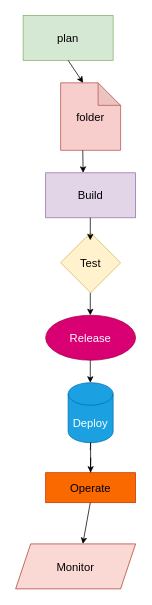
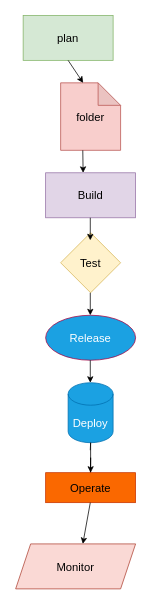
  <mxCell id="0" />
  <mxCell id="1" parent="0" />
  <mxCell id="2" value="&lt;font style=&quot;font-size: 15px;&quot;&gt;plan&lt;/font&gt;" style="rounded=0;whiteSpace=wrap;html=1;fillColor=#d5e8d4;strokeColor=#82b366;" vertex="1" parent="1"><mxGeometry x="30" y="20" width="120" height="60" as="geometry" /></mxCell>
  <mxCell id="3" value="&lt;font style=&quot;font-size: 15px;&quot;&gt;folder&lt;/font&gt;" style="shape=note;whiteSpace=wrap;html=1;backgroundOutline=1;darkOpacity=0.05;fillColor=#f8cecc;strokeColor=#b85450;" vertex="1" parent="1"><mxGeometry x="80" y="110" width="80" height="90" as="geometry" /></mxCell>
  <mxCell id="4" value="&lt;font style=&quot;font-size: 15px;&quot;&gt;Build&lt;/font&gt;" style="rounded=0;whiteSpace=wrap;html=1;fillColor=#e1d5e7;strokeColor=#9673a6;" vertex="1" parent="1"><mxGeometry x="60" y="230" width="120" height="60" as="geometry" /></mxCell>
  <mxCell id="5" value="&lt;font style=&quot;font-size: 15px;&quot;&gt;Test&lt;/font&gt;" style="rhombus;whiteSpace=wrap;html=1;fillColor=#fff2cc;strokeColor=#d6b656;" vertex="1" parent="1"><mxGeometry x="80" y="310" width="80" height="80" as="geometry" /></mxCell>
- <mxCell id="6" value="&lt;font style=&quot;font-size: 15px;&quot;&gt;Release&lt;/font&gt;" style="ellipse;whiteSpace=wrap;html=1;fillColor=#d80073;fontColor=#ffffff;strokeColor=#A50040;" vertex="1" parent="1"><mxGeometry x="60" y="420" width="120" height="60" as="geometry" /></mxCell>
+ <mxCell id="6" value="&lt;font style=&quot;font-size: 15px;&quot;&gt;Release&lt;/font&gt;" style="ellipse;whiteSpace=wrap;html=1;fillColor=#1ba1e2;fontColor=#ffffff;strokeColor=#A50040;" vertex="1" parent="1"><mxGeometry x="60" y="420" width="120" height="60" as="geometry" /></mxCell>
  <mxCell id="7" value="&lt;span style=&quot;font-size: 15px;&quot;&gt;Deploy&lt;/span&gt;" style="shape=cylinder3;whiteSpace=wrap;html=1;boundedLbl=1;backgroundOutline=1;size=15;fillColor=#1ba1e2;fontColor=#ffffff;strokeColor=#006EAF;" vertex="1" parent="1"><mxGeometry x="90" y="510" width="60" height="80" as="geometry" /></mxCell>
  <mxCell id="8" value="&lt;font style=&quot;font-size: 15px;&quot;&gt;Monitor&lt;/font&gt;" style="shape=parallelogram;perimeter=parallelogramPerimeter;whiteSpace=wrap;html=1;fixedSize=1;fillColor=#fad9d5;strokeColor=#ae4132;" vertex="1" parent="1"><mxGeometry x="20" y="725" width="160" height="60" as="geometry" /></mxCell>
  <mxCell id="9" value="" style="endArrow=classic;html=1;rounded=0;exitX=0.5;exitY=1;exitDx=0;exitDy=0;" edge="1" parent="1" source="2"><mxGeometry width="50" height="50" relative="1" as="geometry"><mxPoint x="109.55" y="70" as="sourcePoint" /><mxPoint x="110" y="110" as="targetPoint" /></mxGeometry></mxCell>
  <mxCell id="10" value="" style="endArrow=classic;html=1;rounded=0;" edge="1" parent="1"><mxGeometry width="50" height="50" relative="1" as="geometry"><mxPoint x="109.55" y="200" as="sourcePoint" /><mxPoint x="110" y="230" as="targetPoint" /></mxGeometry></mxCell>
  <mxCell id="11" value="" style="endArrow=classic;html=1;rounded=0;" edge="1" parent="1"><mxGeometry width="50" height="50" relative="1" as="geometry"><mxPoint x="119.55" y="390" as="sourcePoint" /><mxPoint x="119.55" y="420" as="targetPoint" /></mxGeometry></mxCell>
  <mxCell id="12" value="" style="endArrow=classic;html=1;rounded=0;" edge="1" parent="1"><mxGeometry width="50" height="50" relative="1" as="geometry"><mxPoint x="119.55" y="480" as="sourcePoint" /><mxPoint x="119.55" y="510" as="targetPoint" /></mxGeometry></mxCell>
  <mxCell id="13" value="" style="endArrow=classic;html=1;rounded=0;" edge="1" parent="1" source="15"><mxGeometry width="50" height="50" relative="1" as="geometry"><mxPoint x="119.55" y="600" as="sourcePoint" /><mxPoint x="119.55" y="640" as="targetPoint" /><Array as="points"><mxPoint x="120" y="610" /></Array></mxGeometry></mxCell>
  <mxCell id="14" value="" style="endArrow=classic;html=1;rounded=0;" edge="1" parent="1" target="15"><mxGeometry width="50" height="50" relative="1" as="geometry"><mxPoint x="119.55" y="600" as="sourcePoint" /><mxPoint x="119.55" y="640" as="targetPoint" /><Array as="points"><mxPoint x="120" y="590" /></Array></mxGeometry></mxCell>
  <mxCell id="15" value="&lt;font style=&quot;font-size: 15px;&quot;&gt;Operate&lt;/font&gt;" style="rounded=0;whiteSpace=wrap;html=1;fillColor=#fa6800;fontColor=#000000;strokeColor=#C73500;" vertex="1" parent="1"><mxGeometry x="60" y="630" width="120" height="40" as="geometry" /></mxCell>
  <mxCell id="16" value="" style="endArrow=classic;html=1;rounded=0;" edge="1" parent="1"><mxGeometry width="50" height="50" relative="1" as="geometry"><mxPoint x="119.55" y="290" as="sourcePoint" /><mxPoint x="119.55" y="320" as="targetPoint" /></mxGeometry></mxCell>
  <mxCell id="17" value="" style="endArrow=classic;html=1;rounded=0;entryX=0.56;entryY=0;entryDx=0;entryDy=0;entryPerimeter=0;" edge="1" parent="1" target="8"><mxGeometry width="50" height="50" relative="1" as="geometry"><mxPoint x="119.55" y="670" as="sourcePoint" /><mxPoint x="119.55" y="710" as="targetPoint" /></mxGeometry></mxCell>
